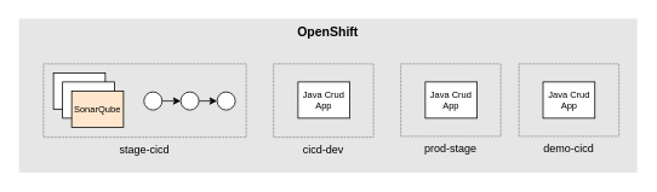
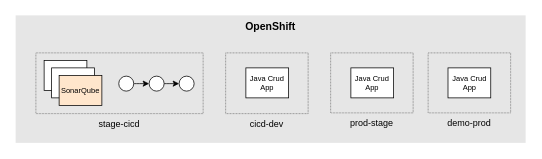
  <mxCell id="0" />
  <mxCell id="1" parent="0" />
  <mxCell id="2" value="" style="group" vertex="1" connectable="0" parent="1"><mxGeometry x="20" y="20" width="680" height="170" as="geometry" /></mxCell>
  <mxCell id="3" value="OpenShift" style="rounded=0;whiteSpace=wrap;html=1;strokeColor=none;fillColor=#E6E6E6;labelPosition=center;verticalLabelPosition=middle;align=center;verticalAlign=top;fontStyle=1;fontSize=14;" parent="2" vertex="1"><mxGeometry width="680" height="170" as="geometry" /></mxCell>
  <mxCell id="4" value="stage-cicd" style="rounded=0;whiteSpace=wrap;html=1;fillColor=#E6E6E6;strokeColor=#666666;labelPosition=center;verticalLabelPosition=bottom;align=center;verticalAlign=top;dashed=1;dashPattern=1 1;" parent="2" vertex="1"><mxGeometry x="27" y="50" width="223" height="81" as="geometry" /></mxCell>
  <mxCell id="5" value="cicd-dev" style="rounded=0;whiteSpace=wrap;html=1;fillColor=#E6E6E6;strokeColor=#666666;labelPosition=center;verticalLabelPosition=bottom;align=center;verticalAlign=top;dashed=1;dashPattern=1 1;" parent="2" vertex="1"><mxGeometry x="280" y="50" width="110" height="81" as="geometry" /></mxCell>
  <mxCell id="6" value="Java Crud App" style="rounded=0;whiteSpace=wrap;html=1;strokeColor=#000000;fillColor=#FFFFFF;fontSize=10;" parent="2" vertex="1"><mxGeometry x="307" y="70" width="57" height="40" as="geometry" /></mxCell>
  <mxCell id="7" value="prod-stage" style="rounded=0;whiteSpace=wrap;html=1;fillColor=#E6E6E6;strokeColor=#666666;labelPosition=center;verticalLabelPosition=bottom;align=center;verticalAlign=top;dashed=1;dashPattern=1 1;" parent="2" vertex="1"><mxGeometry x="420" y="50" width="110" height="80" as="geometry" /></mxCell>
  <mxCell id="8" value="Java Crud App" style="rounded=0;whiteSpace=wrap;html=1;strokeColor=#000000;fillColor=#FFFFFF;fontSize=10;" parent="2" vertex="1"><mxGeometry x="447" y="70" width="57" height="40" as="geometry" /></mxCell>
  <mxCell id="9" value="" style="rounded=0;whiteSpace=wrap;html=1;strokeColor=#000000;fillColor=#FFFFFF;fontSize=10;" parent="2" vertex="1"><mxGeometry x="38" y="60" width="57" height="40" as="geometry" /></mxCell>
  <mxCell id="10" value="" style="rounded=0;whiteSpace=wrap;html=1;strokeColor=#000000;fillColor=#FFFFFF;fontSize=10;" parent="2" vertex="1"><mxGeometry x="48" y="70" width="57" height="40" as="geometry" /></mxCell>
  <mxCell id="11" value="SonarQube" style="rounded=0;whiteSpace=wrap;html=1;strokeColor=#000000;fillColor=#ffe6cc;fontSize=10;" parent="2" vertex="1"><mxGeometry x="58" y="80" width="57" height="40" as="geometry" /></mxCell>
  <mxCell id="12" value="" style="group" parent="2" vertex="1" connectable="0"><mxGeometry x="137.5" y="81" width="100.5" height="20" as="geometry" /></mxCell>
  <mxCell id="13" value="" style="ellipse;whiteSpace=wrap;html=1;aspect=fixed;strokeColor=#000000;fillColor=#FFFFFF;fontSize=10;" parent="12" vertex="1"><mxGeometry width="20" height="20" as="geometry" /></mxCell>
  <mxCell id="14" value="" style="ellipse;whiteSpace=wrap;html=1;aspect=fixed;strokeColor=#000000;fillColor=#FFFFFF;fontSize=10;" parent="12" vertex="1"><mxGeometry x="40.5" width="20" height="20" as="geometry" /></mxCell>
  <mxCell id="15" style="edgeStyle=orthogonalEdgeStyle;curved=1;rounded=0;orthogonalLoop=1;jettySize=auto;html=1;exitX=1;exitY=0.5;exitDx=0;exitDy=0;entryX=0;entryY=0.5;entryDx=0;entryDy=0;fontSize=10;" parent="12" source="13" target="14" edge="1"><mxGeometry relative="1" as="geometry" /></mxCell>
  <mxCell id="16" value="" style="ellipse;whiteSpace=wrap;html=1;aspect=fixed;strokeColor=#000000;fillColor=#FFFFFF;fontSize=10;" parent="12" vertex="1"><mxGeometry x="80.5" width="20" height="20" as="geometry" /></mxCell>
  <mxCell id="17" style="edgeStyle=orthogonalEdgeStyle;curved=1;rounded=0;orthogonalLoop=1;jettySize=auto;html=1;exitX=1;exitY=0.5;exitDx=0;exitDy=0;entryX=0;entryY=0.5;entryDx=0;entryDy=0;fontSize=10;" parent="12" source="14" target="16" edge="1"><mxGeometry relative="1" as="geometry" /></mxCell>
  <mxCell id="18" value="" style="group" vertex="1" connectable="0" parent="2"><mxGeometry x="550" y="50" width="110" height="80" as="geometry" /></mxCell>
- <mxCell id="19" value="demo-cicd&lt;br&gt;" style="rounded=0;whiteSpace=wrap;html=1;fillColor=#E6E6E6;strokeColor=#666666;labelPosition=center;verticalLabelPosition=bottom;align=center;verticalAlign=top;dashed=1;dashPattern=1 1;" vertex="1" parent="18"><mxGeometry width="110" height="80" as="geometry" /></mxCell>
+ <mxCell id="19" value="demo-prod&lt;br&gt;" style="rounded=0;whiteSpace=wrap;html=1;fillColor=#E6E6E6;strokeColor=#666666;labelPosition=center;verticalLabelPosition=bottom;align=center;verticalAlign=top;dashed=1;dashPattern=1 1;" vertex="1" parent="18"><mxGeometry width="110" height="80" as="geometry" /></mxCell>
  <mxCell id="20" value="Java Crud App" style="rounded=0;whiteSpace=wrap;html=1;strokeColor=#000000;fillColor=#FFFFFF;fontSize=10;" vertex="1" parent="18"><mxGeometry x="26.5" y="20" width="57" height="40" as="geometry" /></mxCell>
